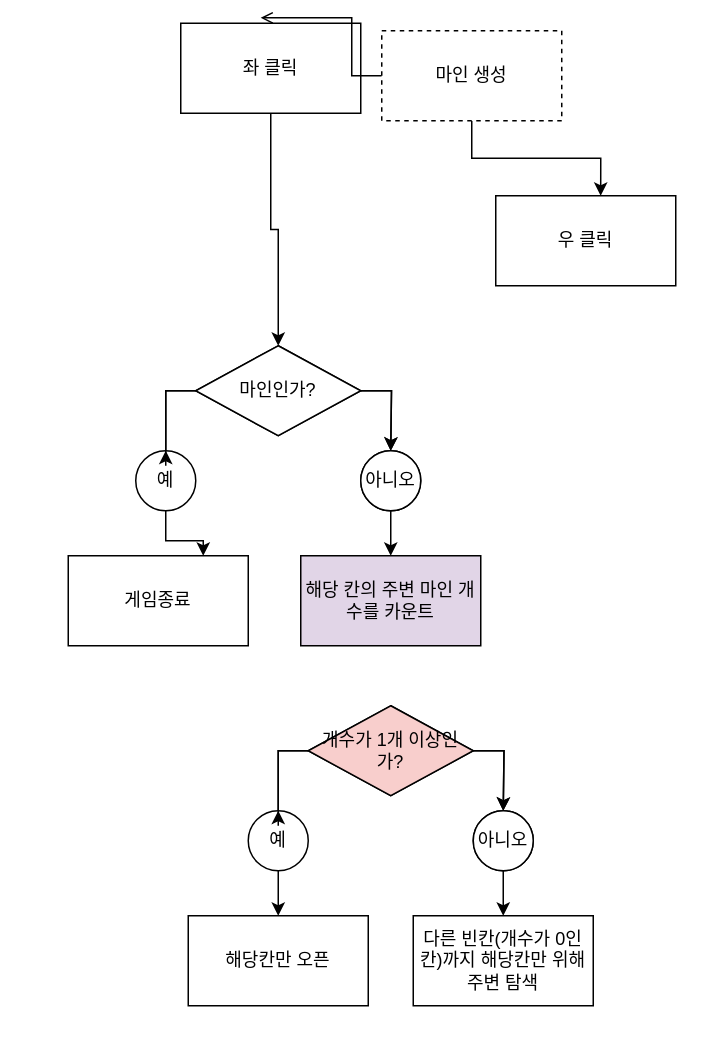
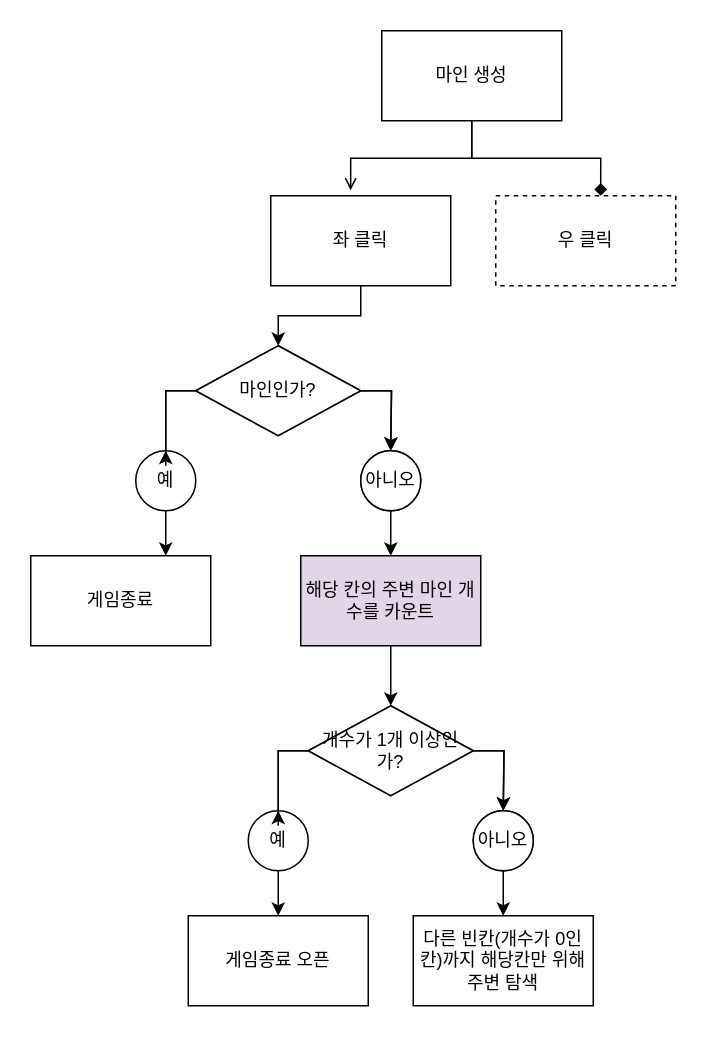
  <mxCell id="0" />
  <mxCell id="1" parent="0" />
  <mxCell id="2" style="edgeStyle=orthogonalEdgeStyle;rounded=0;orthogonalLoop=1;jettySize=auto;html=1;entryX=0.5;entryY=0;entryDx=0;entryDy=0;" edge="1" parent="1" source="3" target="7"><mxGeometry relative="1" as="geometry" /></mxCell>
- <mxCell id="3" value="좌 클릭" style="rounded=0;whiteSpace=wrap;html=1;" vertex="1" parent="1"><mxGeometry x="120" y="15" width="120" height="60" as="geometry" /></mxCell>
- <mxCell id="4" value="우 클릭" style="rounded=0;whiteSpace=wrap;html=1;" vertex="1" parent="1"><mxGeometry x="330" y="130" width="120" height="60" as="geometry" /></mxCell>
+ <mxCell id="3" value="좌 클릭" style="rounded=0;whiteSpace=wrap;html=1;" vertex="1" parent="1"><mxGeometry x="180" y="130" width="120" height="60" as="geometry" /></mxCell>
+ <mxCell id="4" value="우 클릭" style="rounded=0;whiteSpace=wrap;html=1;dashed=1;" vertex="1" parent="1"><mxGeometry x="330" y="130" width="120" height="60" as="geometry" /></mxCell>
  <mxCell id="5" style="edgeStyle=orthogonalEdgeStyle;rounded=0;orthogonalLoop=1;jettySize=auto;html=1;" edge="1" parent="1" source="7"><mxGeometry relative="1" as="geometry"><mxPoint x="110" y="300" as="targetPoint" /></mxGeometry></mxCell>
  <mxCell id="6" style="edgeStyle=orthogonalEdgeStyle;rounded=0;orthogonalLoop=1;jettySize=auto;html=1;" edge="1" parent="1" source="7"><mxGeometry relative="1" as="geometry"><mxPoint x="260" y="300" as="targetPoint" /></mxGeometry></mxCell>
  <mxCell id="7" value="마인인가?" style="rhombus;whiteSpace=wrap;html=1;" vertex="1" parent="1"><mxGeometry x="130" y="230" width="110" height="60" as="geometry" /></mxCell>
  <mxCell id="8" style="edgeStyle=orthogonalEdgeStyle;rounded=0;orthogonalLoop=1;jettySize=auto;html=1;entryX=0.75;entryY=0;entryDx=0;entryDy=0;" edge="1" parent="1" source="9" target="12"><mxGeometry relative="1" as="geometry" /></mxCell>
  <mxCell id="9" value="예" style="ellipse;whiteSpace=wrap;html=1;aspect=fixed;" vertex="1" parent="1"><mxGeometry x="90" y="300" width="40" height="40" as="geometry" /></mxCell>
  <mxCell id="10" style="edgeStyle=orthogonalEdgeStyle;rounded=0;orthogonalLoop=1;jettySize=auto;html=1;entryX=0.5;entryY=0;entryDx=0;entryDy=0;" edge="1" parent="1" source="11"><mxGeometry relative="1" as="geometry"><mxPoint x="260" y="370" as="targetPoint" /></mxGeometry></mxCell>
  <mxCell id="11" value="아니오" style="ellipse;whiteSpace=wrap;html=1;aspect=fixed;" vertex="1" parent="1"><mxGeometry x="240" y="300" width="40" height="40" as="geometry" /></mxCell>
- <mxCell id="12" value="게임종료" style="rounded=0;whiteSpace=wrap;html=1;" vertex="1" parent="1"><mxGeometry x="45" y="370" width="120" height="60" as="geometry" /></mxCell>
+ <mxCell id="12" value="게임종료" style="rounded=0;whiteSpace=wrap;html=1;" vertex="1" parent="1"><mxGeometry x="20" y="370" width="120" height="60" as="geometry" /></mxCell>
+ <mxCell id="13" style="edgeStyle=orthogonalEdgeStyle;rounded=0;orthogonalLoop=1;jettySize=auto;html=1;entryX=0.5;entryY=0;entryDx=0;entryDy=0;" edge="1" parent="1" source="14" target="27"><mxGeometry relative="1" as="geometry" /></mxCell>
  <mxCell id="14" value="해당 칸의 주변 마인 개수를 카운트" style="rounded=0;whiteSpace=wrap;html=1;fillColor=#e1d5e7;" vertex="1" parent="1"><mxGeometry x="200" y="370" width="120" height="60" as="geometry" /></mxCell>
  <mxCell id="15" style="edgeStyle=orthogonalEdgeStyle;rounded=0;orthogonalLoop=1;jettySize=auto;html=1;" edge="1" source="17" parent="1"><mxGeometry relative="1" as="geometry"><mxPoint x="110" y="300" as="targetPoint" /></mxGeometry></mxCell>
  <mxCell id="16" style="edgeStyle=orthogonalEdgeStyle;rounded=0;orthogonalLoop=1;jettySize=auto;html=1;" edge="1" source="17" parent="1"><mxGeometry relative="1" as="geometry"><mxPoint x="260" y="300" as="targetPoint" /></mxGeometry></mxCell>
  <mxCell id="17" value="마인인가?" style="rhombus;whiteSpace=wrap;html=1;" vertex="1" parent="1"><mxGeometry x="130" y="230" width="110" height="60" as="geometry" /></mxCell>
  <mxCell id="18" value="아니오" style="ellipse;whiteSpace=wrap;html=1;aspect=fixed;" vertex="1" parent="1"><mxGeometry x="240" y="300" width="40" height="40" as="geometry" /></mxCell>
  <mxCell id="19" style="edgeStyle=orthogonalEdgeStyle;rounded=0;orthogonalLoop=1;jettySize=auto;html=1;" edge="1" source="21" parent="1"><mxGeometry relative="1" as="geometry"><mxPoint x="185" y="540" as="targetPoint" /></mxGeometry></mxCell>
  <mxCell id="20" style="edgeStyle=orthogonalEdgeStyle;rounded=0;orthogonalLoop=1;jettySize=auto;html=1;" edge="1" source="21" parent="1"><mxGeometry relative="1" as="geometry"><mxPoint x="335" y="540" as="targetPoint" /></mxGeometry></mxCell>
  <mxCell id="21" value="마인인가?" style="rhombus;whiteSpace=wrap;html=1;" vertex="1" parent="1"><mxGeometry x="205" y="470" width="110" height="60" as="geometry" /></mxCell>
  <mxCell id="22" style="edgeStyle=orthogonalEdgeStyle;rounded=0;orthogonalLoop=1;jettySize=auto;html=1;entryX=0.5;entryY=0;entryDx=0;entryDy=0;" edge="1" parent="1" source="23" target="29"><mxGeometry relative="1" as="geometry" /></mxCell>
  <mxCell id="23" value="예" style="ellipse;whiteSpace=wrap;html=1;aspect=fixed;" vertex="1" parent="1"><mxGeometry x="165" y="540" width="40" height="40" as="geometry" /></mxCell>
  <mxCell id="24" value="아니오" style="ellipse;whiteSpace=wrap;html=1;aspect=fixed;" vertex="1" parent="1"><mxGeometry x="315" y="540" width="40" height="40" as="geometry" /></mxCell>
  <mxCell id="25" style="edgeStyle=orthogonalEdgeStyle;rounded=0;orthogonalLoop=1;jettySize=auto;html=1;" edge="1" source="27" parent="1"><mxGeometry relative="1" as="geometry"><mxPoint x="185" y="540" as="targetPoint" /></mxGeometry></mxCell>
  <mxCell id="26" style="edgeStyle=orthogonalEdgeStyle;rounded=0;orthogonalLoop=1;jettySize=auto;html=1;" edge="1" source="27" parent="1"><mxGeometry relative="1" as="geometry"><mxPoint x="335" y="540" as="targetPoint" /></mxGeometry></mxCell>
- <mxCell id="27" value="개수가 1개 이상인가?" style="rhombus;whiteSpace=wrap;html=1;fillColor=#f8cecc;" vertex="1" parent="1"><mxGeometry x="205" y="470" width="110" height="60" as="geometry" /></mxCell>
+ <mxCell id="27" value="개수가 1개 이상인가?" style="rhombus;whiteSpace=wrap;html=1;" vertex="1" parent="1"><mxGeometry x="205" y="470" width="110" height="60" as="geometry" /></mxCell>
  <mxCell id="28" value="아니오" style="ellipse;whiteSpace=wrap;html=1;aspect=fixed;" vertex="1" parent="1"><mxGeometry x="315" y="540" width="40" height="40" as="geometry" /></mxCell>
- <mxCell id="29" value="해당칸만 오픈" style="rounded=0;whiteSpace=wrap;html=1;" vertex="1" parent="1"><mxGeometry x="125" y="610" width="120" height="60" as="geometry" /></mxCell>
+ <mxCell id="29" value="게임종료 오픈" style="rounded=0;whiteSpace=wrap;html=1;" vertex="1" parent="1"><mxGeometry x="125" y="610" width="120" height="60" as="geometry" /></mxCell>
  <mxCell id="30" style="edgeStyle=orthogonalEdgeStyle;rounded=0;orthogonalLoop=1;jettySize=auto;html=1;entryX=0.5;entryY=0;entryDx=0;entryDy=0;" edge="1" target="31" parent="1"><mxGeometry relative="1" as="geometry"><mxPoint x="335" y="580" as="sourcePoint" /></mxGeometry></mxCell>
  <mxCell id="31" value="다른 빈칸(개수가 0인 칸)까지 해당칸만 위해 주변 탐색" style="rounded=0;whiteSpace=wrap;html=1;" vertex="1" parent="1"><mxGeometry x="275" y="610" width="120" height="60" as="geometry" /></mxCell>
  <mxCell id="32" style="edgeStyle=orthogonalEdgeStyle;rounded=0;orthogonalLoop=1;jettySize=auto;html=1;entryX=0.444;entryY=-0.06;entryDx=0;entryDy=0;entryPerimeter=0;endArrow=open;" edge="1" parent="1" source="34" target="3"><mxGeometry relative="1" as="geometry" /></mxCell>
- <mxCell id="33" style="edgeStyle=orthogonalEdgeStyle;rounded=0;orthogonalLoop=1;jettySize=auto;html=1;entryX=0.583;entryY=0;entryDx=0;entryDy=0;entryPerimeter=0;" edge="1" parent="1" source="34" target="4"><mxGeometry relative="1" as="geometry" /></mxCell>
- <mxCell id="34" value="마인 생성" style="rounded=0;whiteSpace=wrap;html=1;dashed=1;" vertex="1" parent="1"><mxGeometry x="254" y="20" width="120" height="60" as="geometry" /></mxCell>
+ <mxCell id="33" style="edgeStyle=orthogonalEdgeStyle;rounded=0;orthogonalLoop=1;jettySize=auto;html=1;entryX=0.583;entryY=0;entryDx=0;entryDy=0;entryPerimeter=0;endArrow=diamond;" edge="1" parent="1" source="34" target="4"><mxGeometry relative="1" as="geometry" /></mxCell>
+ <mxCell id="34" value="마인 생성" style="rounded=0;whiteSpace=wrap;html=1;" vertex="1" parent="1"><mxGeometry x="254" y="20" width="120" height="60" as="geometry" /></mxCell>
